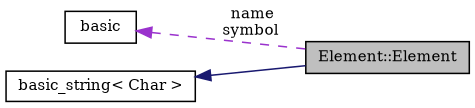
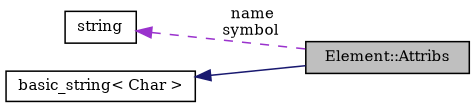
  digraph {
    fontname="DejaVu Serif"
    rankdir=LR
    node [color=black fontname="DejaVu Serif" fontsize=10 shape=record]
    edge [dir=back fontname="DejaVu Serif" fontsize=10 labelfontname=Helvetica labelfontsize=10]
-   n1 [fillcolor=grey75 fontcolor=black height=0.2 label="Element::Element" style=filled width=0.4]
-   n2 [height=0.2 label=basic width=0.4]
+   n1 [fillcolor=grey75 fontcolor=black height=0.2 label="Element::Attribs" style=filled width=0.4]
+   n2 [height=0.2 label=string width=0.4]
    n3 [height=0.2 label="basic_string\< Char \>" width=0.4]
    n2 -> n1 [color=darkorchid3 label=" name\nsymbol" style=dashed]
    n3 -> n1 [color=midnightblue style=solid]
  }
